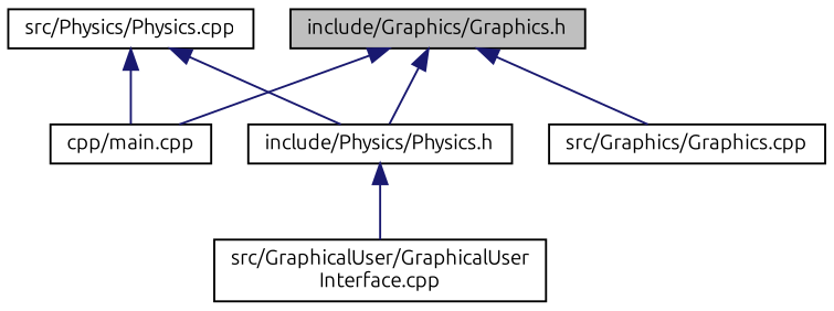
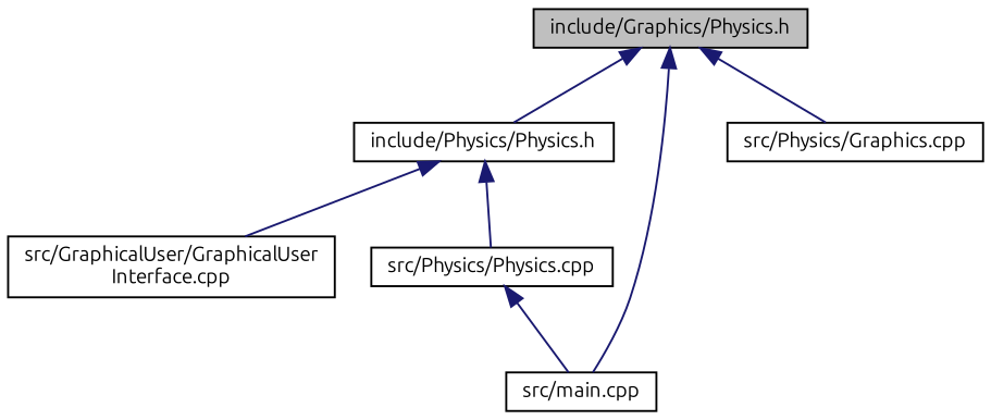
  digraph {
    fontname=Ubuntu
    node [color=black fillcolor=white fontname=Ubuntu fontsize=10 shape=record style=filled]
    edge [color=midnightblue dir=back fontname=Ubuntu fontsize=10 labelfontname=Helvetica labelfontsize=10 style=solid]
-   n1 [fillcolor=grey75 fontcolor=black height=0.2 label="include/Graphics/Graphics.h" width=0.4]
+   n1 [fillcolor=grey75 fontcolor=black height=0.2 label="include/Graphics/Physics.h" width=0.4]
    n2 [height=0.2 label="include/Physics/Physics.h" width=0.4]
-   n3 [height=0.2 label="cpp/main.cpp" width=0.4]
-   n4 [height=0.2 label="src/Graphics/Graphics.cpp" width=0.4]
+   n3 [height=0.2 label="src/main.cpp" width=0.4]
+   n4 [height=0.2 label="src/Physics/Graphics.cpp" width=0.4]
    n5 [height=0.2 label="src/GraphicalUser/GraphicalUser\lInterface.cpp" width=0.4]
    n6 [height=0.2 label="src/Physics/Physics.cpp" width=0.4]
    n1 -> n2
    n1 -> n3
    n1 -> n4
    n2 -> n5
-   n6 -> n2
+   n2 -> n6
    n6 -> n3
  }
